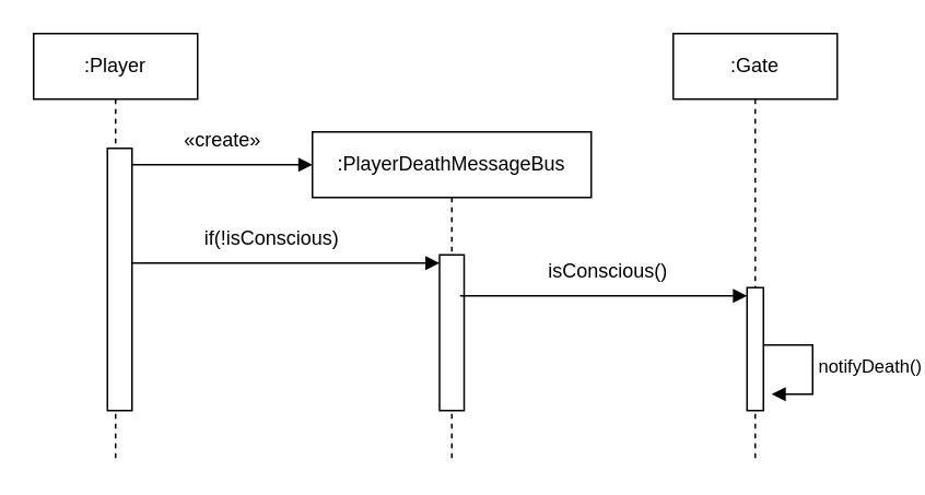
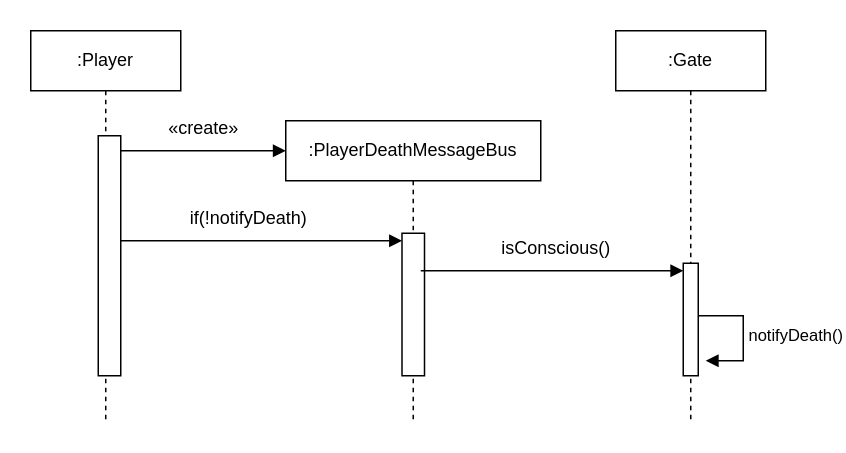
  <mxCell id="0" />
  <mxCell id="1" parent="0" />
  <mxCell id="2" value=":Player" style="shape=umlLifeline;perimeter=lifelinePerimeter;whiteSpace=wrap;html=1;container=1;dropTarget=0;collapsible=0;recursiveResize=0;outlineConnect=0;portConstraint=eastwest;newEdgeStyle={&quot;curved&quot;:0,&quot;rounded&quot;:0};" vertex="1" parent="1"><mxGeometry x="20" y="20" width="100" height="260" as="geometry" /></mxCell>
  <mxCell id="3" value="" style="html=1;points=[[0,0,0,0,5],[0,1,0,0,-5],[1,0,0,0,5],[1,1,0,0,-5]];perimeter=orthogonalPerimeter;outlineConnect=0;targetShapes=umlLifeline;portConstraint=eastwest;newEdgeStyle={&quot;curved&quot;:0,&quot;rounded&quot;:0};" vertex="1" parent="2"><mxGeometry x="45" y="70" width="15" height="160" as="geometry" /></mxCell>
  <mxCell id="4" value=":PlayerDeathMessageBus" style="shape=umlLifeline;perimeter=lifelinePerimeter;whiteSpace=wrap;html=1;container=1;dropTarget=0;collapsible=0;recursiveResize=0;outlineConnect=0;portConstraint=eastwest;newEdgeStyle={&quot;curved&quot;:0,&quot;rounded&quot;:0};" vertex="1" parent="1"><mxGeometry x="190" y="80" width="170" height="200" as="geometry" /></mxCell>
  <mxCell id="5" value="" style="html=1;points=[[0,0,0,0,5],[0,1,0,0,-5],[1,0,0,0,5],[1,1,0,0,-5]];perimeter=orthogonalPerimeter;outlineConnect=0;targetShapes=umlLifeline;portConstraint=eastwest;newEdgeStyle={&quot;curved&quot;:0,&quot;rounded&quot;:0};" vertex="1" parent="4"><mxGeometry x="77.5" y="75" width="15" height="95" as="geometry" /></mxCell>
  <mxCell id="6" value=":Gate" style="shape=umlLifeline;perimeter=lifelinePerimeter;whiteSpace=wrap;html=1;container=1;dropTarget=0;collapsible=0;recursiveResize=0;outlineConnect=0;portConstraint=eastwest;newEdgeStyle={&quot;curved&quot;:0,&quot;rounded&quot;:0};" vertex="1" parent="1"><mxGeometry x="410" y="20" width="100" height="260" as="geometry" /></mxCell>
  <mxCell id="7" value="" style="html=1;points=[[0,0,0,0,5],[0,1,0,0,-5],[1,0,0,0,5],[1,1,0,0,-5]];perimeter=orthogonalPerimeter;outlineConnect=0;targetShapes=umlLifeline;portConstraint=eastwest;newEdgeStyle={&quot;curved&quot;:0,&quot;rounded&quot;:0};" vertex="1" parent="6"><mxGeometry x="45" y="155" width="10" height="75" as="geometry" /></mxCell>
  <mxCell id="8" value="" style="endArrow=block;endFill=1;html=1;edgeStyle=orthogonalEdgeStyle;align=left;verticalAlign=top;rounded=0;" edge="1" parent="1"><mxGeometry x="-1" relative="1" as="geometry"><mxPoint x="80" y="100" as="sourcePoint" /><mxPoint x="190" y="100" as="targetPoint" /></mxGeometry></mxCell>
  <mxCell id="9" value="«create»" style="text;html=1;align=center;verticalAlign=middle;resizable=0;points=[];autosize=1;strokeColor=none;fillColor=none;" vertex="1" parent="1"><mxGeometry x="100" y="70" width="70" height="30" as="geometry" /></mxCell>
  <mxCell id="10" value="" style="endArrow=block;endFill=1;html=1;edgeStyle=orthogonalEdgeStyle;align=left;verticalAlign=top;rounded=0;entryX=0;entryY=0;entryDx=0;entryDy=5;entryPerimeter=0;" edge="1" parent="1" source="3" target="5"><mxGeometry x="-1" relative="1" as="geometry"><mxPoint x="85" y="160" as="sourcePoint" /><mxPoint x="185" y="170" as="targetPoint" /><Array as="points"><mxPoint x="130" y="160" /><mxPoint x="130" y="160" /></Array></mxGeometry></mxCell>
- <mxCell id="11" value="if(!isConscious)" style="text;html=1;align=center;verticalAlign=middle;resizable=0;points=[];autosize=1;strokeColor=none;fillColor=none;" vertex="1" parent="1"><mxGeometry x="110" y="130" width="110" height="30" as="geometry" /></mxCell>
+ <mxCell id="11" value="if(!notifyDeath)" style="text;html=1;align=center;verticalAlign=middle;resizable=0;points=[];autosize=1;strokeColor=none;fillColor=none;" vertex="1" parent="1"><mxGeometry x="110" y="130" width="110" height="30" as="geometry" /></mxCell>
  <mxCell id="12" value="" style="endArrow=block;endFill=1;html=1;edgeStyle=orthogonalEdgeStyle;align=left;verticalAlign=top;rounded=0;" edge="1" parent="1" target="7"><mxGeometry x="-1" relative="1" as="geometry"><mxPoint x="280" y="180" as="sourcePoint" /><mxPoint x="390" y="180" as="targetPoint" /><Array as="points"><mxPoint x="330" y="180" /><mxPoint x="330" y="180" /></Array></mxGeometry></mxCell>
  <mxCell id="13" value="isConscious()" style="text;html=1;align=center;verticalAlign=middle;resizable=0;points=[];autosize=1;strokeColor=none;fillColor=none;" vertex="1" parent="1"><mxGeometry x="320" y="150" width="100" height="30" as="geometry" /></mxCell>
  <mxCell id="14" value="notifyDeath()" style="html=1;align=left;spacingLeft=2;endArrow=block;rounded=0;edgeStyle=orthogonalEdgeStyle;curved=0;rounded=0;" edge="1" parent="1"><mxGeometry relative="1" as="geometry"><mxPoint x="465" y="210" as="sourcePoint" /><Array as="points"><mxPoint x="495" y="240" /></Array><mxPoint x="470" y="240" as="targetPoint" /></mxGeometry></mxCell>
